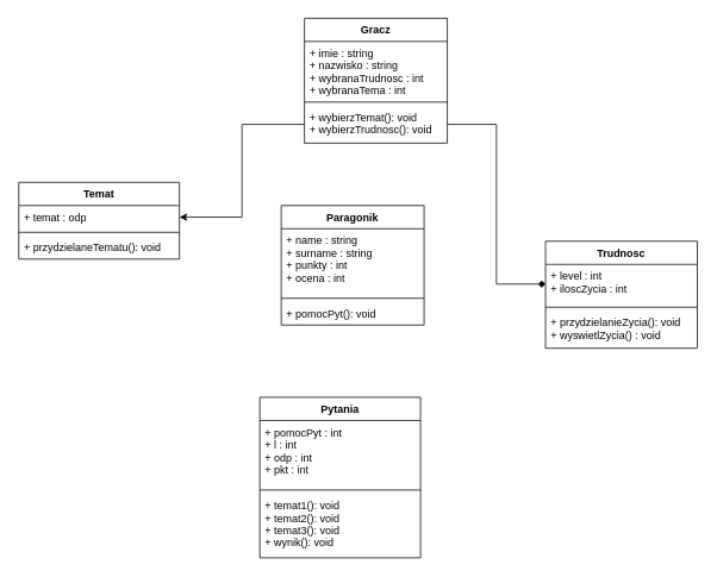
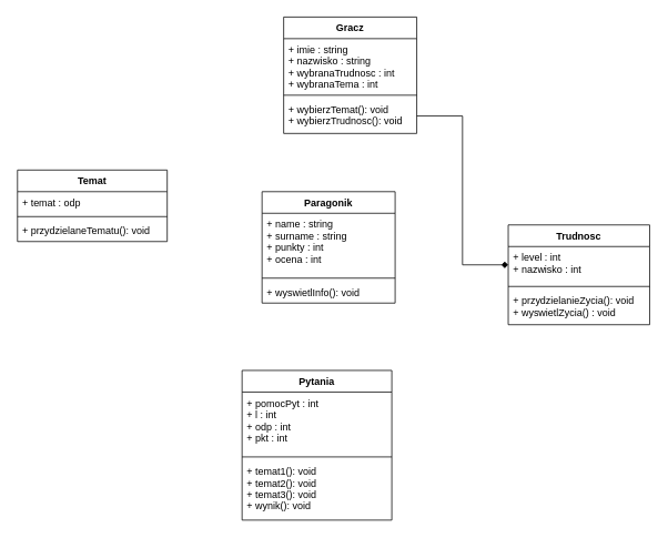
  <mxCell id="0" />
  <mxCell id="1" parent="0" />
  <mxCell id="2" value="Temat" style="swimlane;fontStyle=1;align=center;verticalAlign=top;childLayout=stackLayout;horizontal=1;startSize=26;horizontalStack=0;resizeParent=1;resizeParentMax=0;resizeLast=0;collapsible=1;marginBottom=0;" parent="1" vertex="1"><mxGeometry x="20" y="204" width="180" height="86" as="geometry" /></mxCell>
  <mxCell id="3" value="+ temat : odp" style="text;strokeColor=none;fillColor=none;align=left;verticalAlign=top;spacingLeft=4;spacingRight=4;overflow=hidden;rotatable=0;points=[[0,0.5],[1,0.5]];portConstraint=eastwest;" parent="2" vertex="1"><mxGeometry y="26" width="180" height="26" as="geometry" /></mxCell>
  <mxCell id="4" value="" style="line;strokeWidth=1;fillColor=none;align=left;verticalAlign=middle;spacingTop=-1;spacingLeft=3;spacingRight=3;rotatable=0;labelPosition=right;points=[];portConstraint=eastwest;" parent="2" vertex="1"><mxGeometry y="52" width="180" height="8" as="geometry" /></mxCell>
  <mxCell id="5" value="+ przydzielaneTematu(): void" style="text;strokeColor=none;fillColor=none;align=left;verticalAlign=top;spacingLeft=4;spacingRight=4;overflow=hidden;rotatable=0;points=[[0,0.5],[1,0.5]];portConstraint=eastwest;" parent="2" vertex="1"><mxGeometry y="60" width="180" height="26" as="geometry" /></mxCell>
  <mxCell id="6" value="Gracz" style="swimlane;fontStyle=1;align=center;verticalAlign=top;childLayout=stackLayout;horizontal=1;startSize=26;horizontalStack=0;resizeParent=1;resizeParentMax=0;resizeLast=0;collapsible=1;marginBottom=0;" parent="1" vertex="1"><mxGeometry x="340" y="20" width="160" height="140" as="geometry" /></mxCell>
  <mxCell id="7" value="+ imie : string&#10;+ nazwisko : string&#10;+ wybranaTrudnosc : int &#10;+ wybranaTema : int" style="text;strokeColor=none;fillColor=none;align=left;verticalAlign=top;spacingLeft=4;spacingRight=4;overflow=hidden;rotatable=0;points=[[0,0.5],[1,0.5]];portConstraint=eastwest;" parent="6" vertex="1"><mxGeometry y="26" width="160" height="64" as="geometry" /></mxCell>
  <mxCell id="8" value="" style="line;strokeWidth=1;fillColor=none;align=left;verticalAlign=middle;spacingTop=-1;spacingLeft=3;spacingRight=3;rotatable=0;labelPosition=right;points=[];portConstraint=eastwest;" parent="6" vertex="1"><mxGeometry y="90" width="160" height="8" as="geometry" /></mxCell>
  <mxCell id="9" value="+ wybierzTemat(): void&#10;+ wybierzTrudnosc(): void" style="text;strokeColor=none;fillColor=none;align=left;verticalAlign=top;spacingLeft=4;spacingRight=4;overflow=hidden;rotatable=0;points=[[0,0.5],[1,0.5]];portConstraint=eastwest;" parent="6" vertex="1"><mxGeometry y="98" width="160" height="42" as="geometry" /></mxCell>
- <mxCell id="10" style="edgeStyle=orthogonalEdgeStyle;rounded=0;orthogonalLoop=1;jettySize=auto;html=1;" parent="1" source="9" target="3" edge="1"><mxGeometry relative="1" as="geometry" /></mxCell>
  <mxCell id="11" style="edgeStyle=orthogonalEdgeStyle;rounded=0;orthogonalLoop=1;jettySize=auto;html=1;entryX=0;entryY=0.5;entryDx=0;entryDy=0;endArrow=diamond;" parent="1" source="9" target="21" edge="1"><mxGeometry relative="1" as="geometry" /></mxCell>
  <mxCell id="12" value="Pytania" style="swimlane;fontStyle=1;align=center;verticalAlign=top;childLayout=stackLayout;horizontal=1;startSize=26;horizontalStack=0;resizeParent=1;resizeParentMax=0;resizeLast=0;collapsible=1;marginBottom=0;" parent="1" vertex="1"><mxGeometry x="290" y="445" width="180" height="180" as="geometry" /></mxCell>
  <mxCell id="13" value="+ pomocPyt : int&#10;+ l : int&#10;+ odp : int&#10;+ pkt : int" style="text;strokeColor=none;fillColor=none;align=left;verticalAlign=top;spacingLeft=4;spacingRight=4;overflow=hidden;rotatable=0;points=[[0,0.5],[1,0.5]];portConstraint=eastwest;" parent="12" vertex="1"><mxGeometry y="26" width="180" height="74" as="geometry" /></mxCell>
  <mxCell id="14" value="" style="line;strokeWidth=1;fillColor=none;align=left;verticalAlign=middle;spacingTop=-1;spacingLeft=3;spacingRight=3;rotatable=0;labelPosition=right;points=[];portConstraint=eastwest;" parent="12" vertex="1"><mxGeometry y="100" width="180" height="8" as="geometry" /></mxCell>
  <mxCell id="15" value="+ temat1(): void&#10;+ temat2(): void&#10;+ temat3(): void&#10;+ wynik(): void" style="text;strokeColor=none;fillColor=none;align=left;verticalAlign=top;spacingLeft=4;spacingRight=4;overflow=hidden;rotatable=0;points=[[0,0.5],[1,0.5]];portConstraint=eastwest;" parent="12" vertex="1"><mxGeometry y="108" width="180" height="72" as="geometry" /></mxCell>
  <mxCell id="16" value="Paragonik" style="swimlane;fontStyle=1;align=center;verticalAlign=top;childLayout=stackLayout;horizontal=1;startSize=26;horizontalStack=0;resizeParent=1;resizeParentMax=0;resizeLast=0;collapsible=1;marginBottom=0;" parent="1" vertex="1"><mxGeometry x="314" y="230" width="160" height="134" as="geometry" /></mxCell>
  <mxCell id="17" value="+ name : string&#10;+ surname : string&#10;+ punkty : int &#10;+ ocena : int&#10;" style="text;strokeColor=none;fillColor=none;align=left;verticalAlign=top;spacingLeft=4;spacingRight=4;overflow=hidden;rotatable=0;points=[[0,0.5],[1,0.5]];portConstraint=eastwest;" parent="16" vertex="1"><mxGeometry y="26" width="160" height="74" as="geometry" /></mxCell>
  <mxCell id="18" value="" style="line;strokeWidth=1;fillColor=none;align=left;verticalAlign=middle;spacingTop=-1;spacingLeft=3;spacingRight=3;rotatable=0;labelPosition=right;points=[];portConstraint=eastwest;" parent="16" vertex="1"><mxGeometry y="100" width="160" height="8" as="geometry" /></mxCell>
- <mxCell id="19" value="+ pomocPyt(): void" style="text;strokeColor=none;fillColor=none;align=left;verticalAlign=top;spacingLeft=4;spacingRight=4;overflow=hidden;rotatable=0;points=[[0,0.5],[1,0.5]];portConstraint=eastwest;" parent="16" vertex="1"><mxGeometry y="108" width="160" height="26" as="geometry" /></mxCell>
+ <mxCell id="19" value="+ wyswietlInfo(): void" style="text;strokeColor=none;fillColor=none;align=left;verticalAlign=top;spacingLeft=4;spacingRight=4;overflow=hidden;rotatable=0;points=[[0,0.5],[1,0.5]];portConstraint=eastwest;" parent="16" vertex="1"><mxGeometry y="108" width="160" height="26" as="geometry" /></mxCell>
  <mxCell id="20" value="Trudnosc" style="swimlane;fontStyle=1;align=center;verticalAlign=top;childLayout=stackLayout;horizontal=1;startSize=26;horizontalStack=0;resizeParent=1;resizeParentMax=0;resizeLast=0;collapsible=1;marginBottom=0;" parent="1" vertex="1"><mxGeometry x="610" y="270" width="170" height="120" as="geometry" /></mxCell>
- <mxCell id="21" value="+ level : int&#10;+ iloscZycia : int" style="text;strokeColor=none;fillColor=none;align=left;verticalAlign=top;spacingLeft=4;spacingRight=4;overflow=hidden;rotatable=0;points=[[0,0.5],[1,0.5]];portConstraint=eastwest;" parent="20" vertex="1"><mxGeometry y="26" width="170" height="44" as="geometry" /></mxCell>
+ <mxCell id="21" value="+ level : int&#10;+ nazwisko : int" style="text;strokeColor=none;fillColor=none;align=left;verticalAlign=top;spacingLeft=4;spacingRight=4;overflow=hidden;rotatable=0;points=[[0,0.5],[1,0.5]];portConstraint=eastwest;" parent="20" vertex="1"><mxGeometry y="26" width="170" height="44" as="geometry" /></mxCell>
  <mxCell id="22" value="" style="line;strokeWidth=1;fillColor=none;align=left;verticalAlign=middle;spacingTop=-1;spacingLeft=3;spacingRight=3;rotatable=0;labelPosition=right;points=[];portConstraint=eastwest;" parent="20" vertex="1"><mxGeometry y="70" width="170" height="8" as="geometry" /></mxCell>
  <mxCell id="23" value="+ przydzielanieZycia(): void&#10;+ wyswietlZycia() : void" style="text;strokeColor=none;fillColor=none;align=left;verticalAlign=top;spacingLeft=4;spacingRight=4;overflow=hidden;rotatable=0;points=[[0,0.5],[1,0.5]];portConstraint=eastwest;" parent="20" vertex="1"><mxGeometry y="78" width="170" height="42" as="geometry" /></mxCell>
